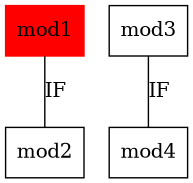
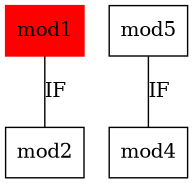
  graph {
    node [shape=rectangle]
    mod1 [color=red style=filled]
    mod2
-   mod3
+   mod3 [label=mod5]
    mod4
    mod1 -- mod2 [label=IF]
    mod3 -- mod4 [label=IF]
  }
